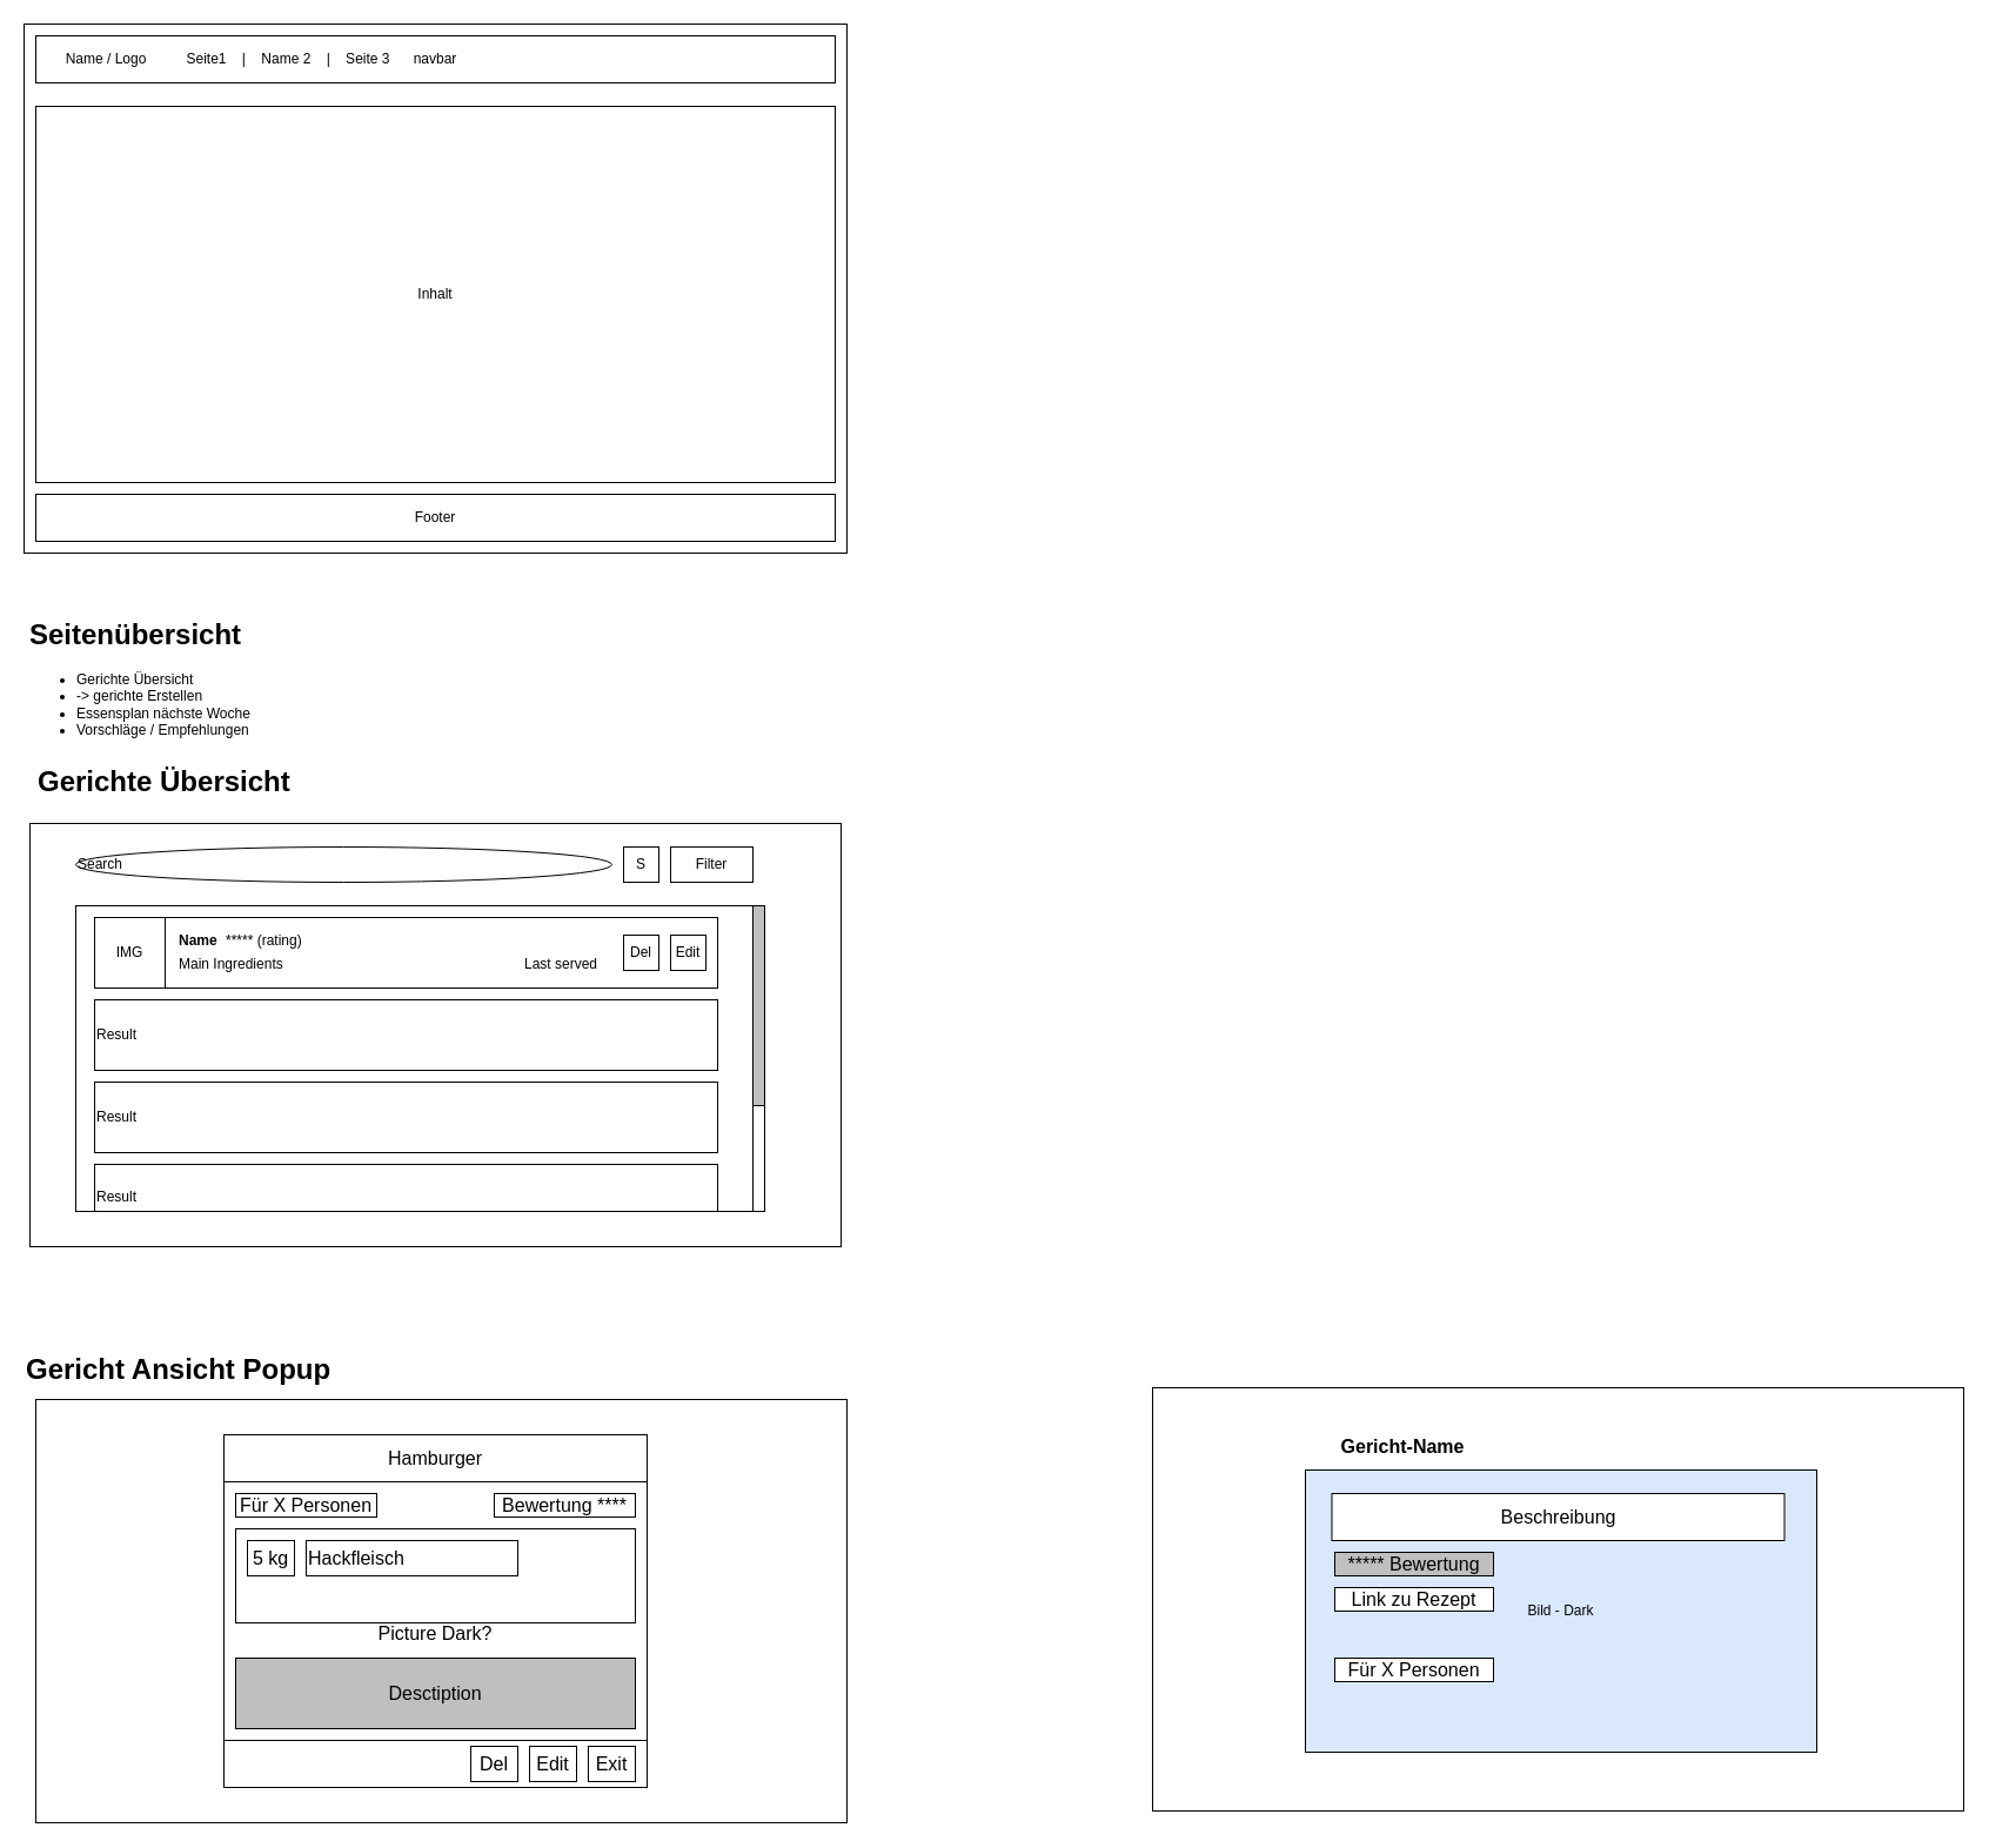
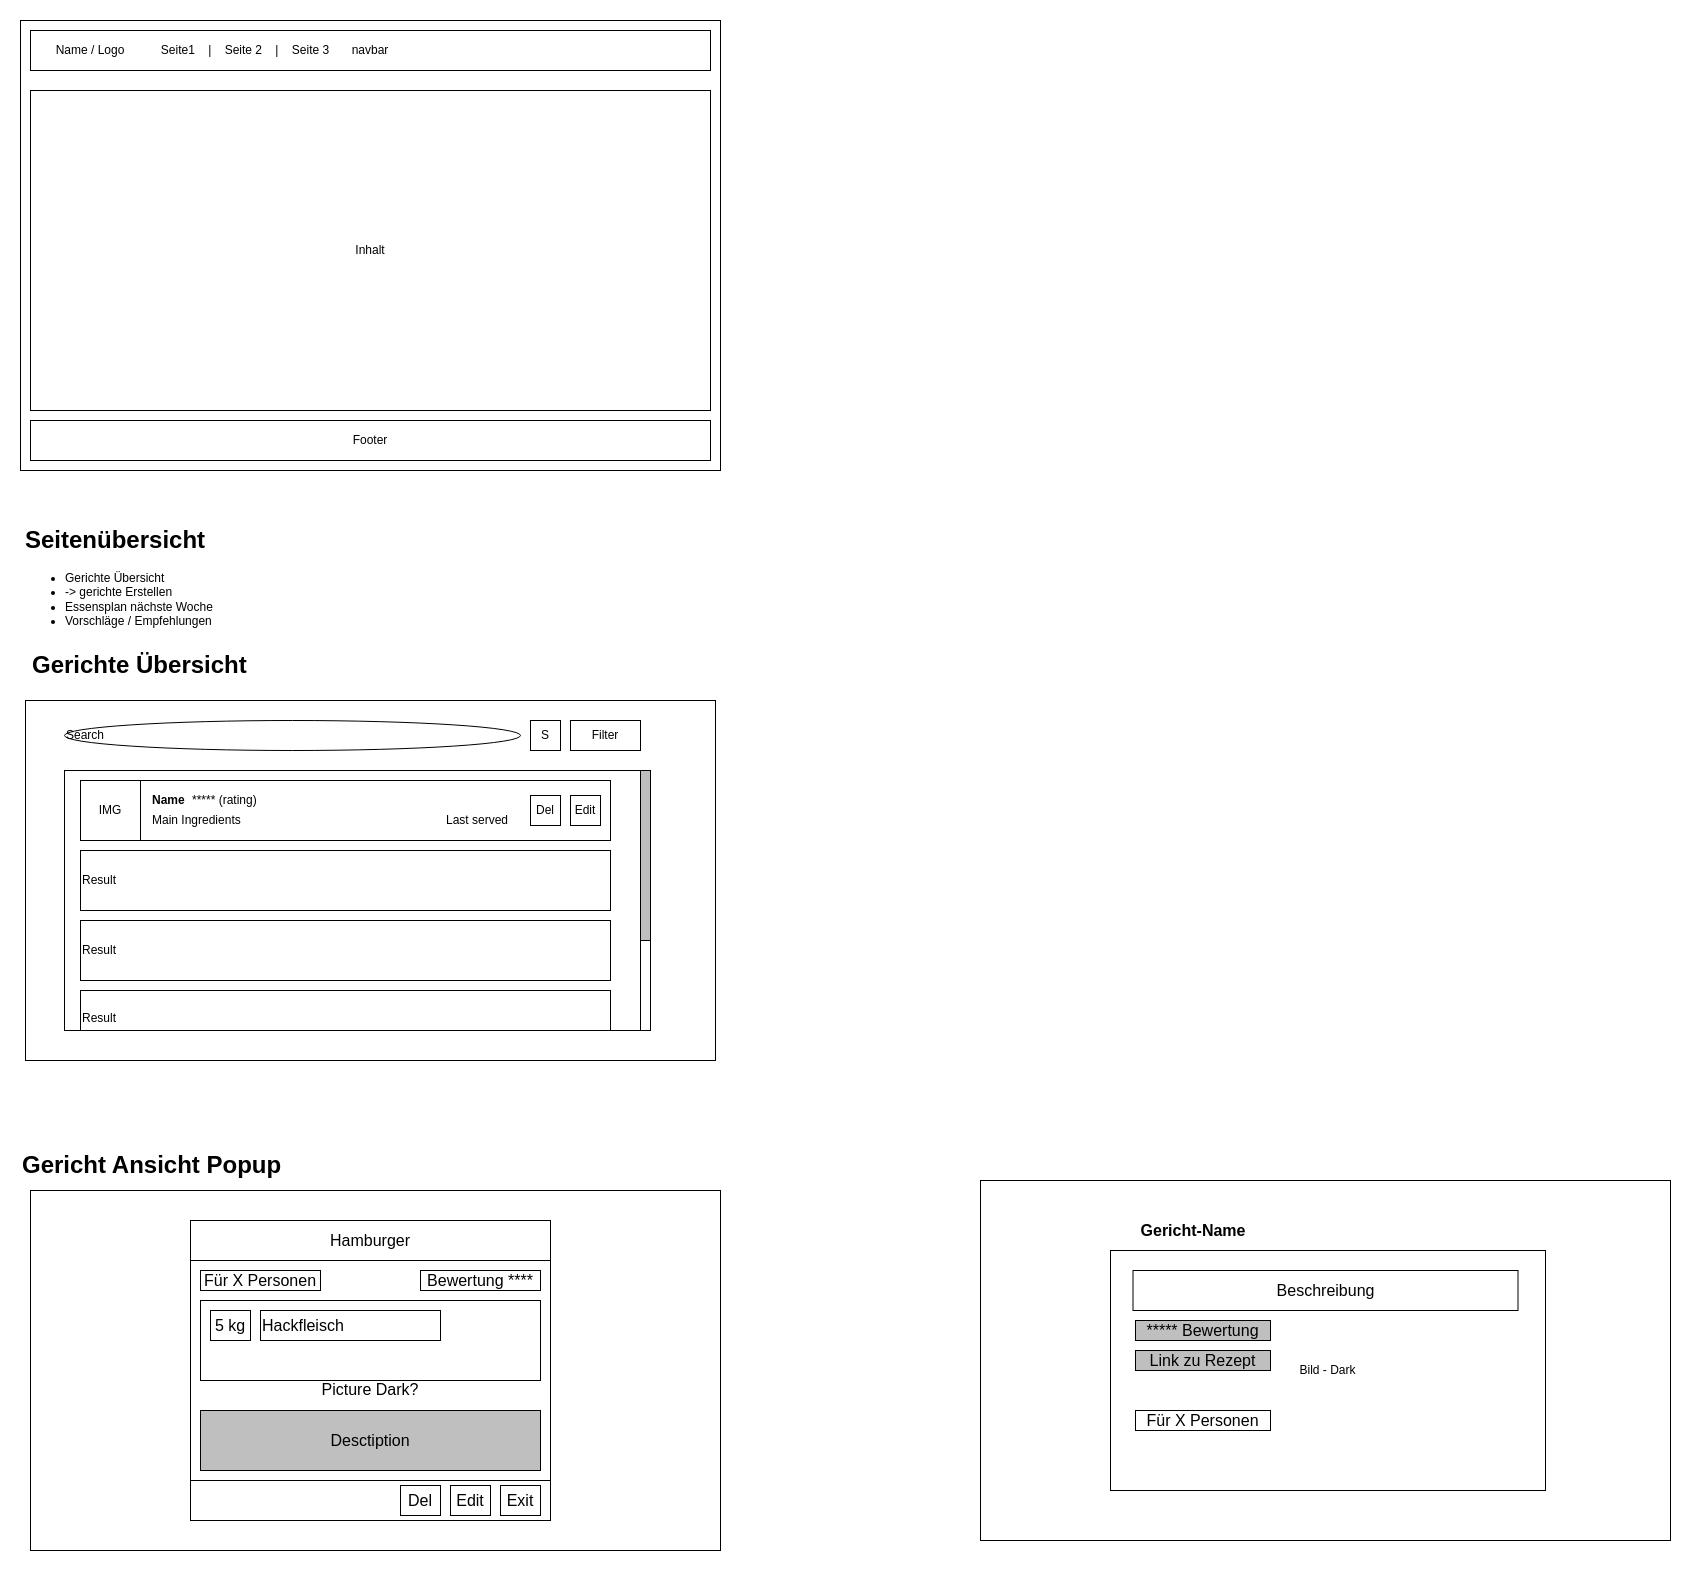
  <mxCell id="0" />
  <mxCell id="1" parent="0" />
  <mxCell id="2" value="Seite" style="rounded=0;whiteSpace=wrap;html=1;" parent="1" vertex="1"><mxGeometry x="20" y="20" width="700" height="450" as="geometry" /></mxCell>
  <mxCell id="3" value="navbar" style="rounded=0;whiteSpace=wrap;html=1;" parent="1" vertex="1"><mxGeometry x="30" y="30" width="680" height="40" as="geometry" /></mxCell>
  <mxCell id="4" value="Footer" style="rounded=0;whiteSpace=wrap;html=1;" parent="1" vertex="1"><mxGeometry x="30" y="420" width="680" height="40" as="geometry" /></mxCell>
  <mxCell id="5" value="Name / Logo" style="text;html=1;strokeColor=none;fillColor=none;align=center;verticalAlign=middle;whiteSpace=wrap;rounded=0;" parent="1" vertex="1"><mxGeometry x="50" y="40" width="80" height="20" as="geometry" /></mxCell>
- <mxCell id="6" value="Seite1&amp;nbsp; &amp;nbsp; |&amp;nbsp; &amp;nbsp; Name 2&amp;nbsp; &amp;nbsp; |&amp;nbsp; &amp;nbsp; Seite 3" style="text;html=1;strokeColor=none;fillColor=none;align=center;verticalAlign=middle;whiteSpace=wrap;rounded=0;" parent="1" vertex="1"><mxGeometry x="150" y="40" width="190" height="20" as="geometry" /></mxCell>
+ <mxCell id="6" value="Seite1&amp;nbsp; &amp;nbsp; |&amp;nbsp; &amp;nbsp; Seite 2&amp;nbsp; &amp;nbsp; |&amp;nbsp; &amp;nbsp; Seite 3" style="text;html=1;strokeColor=none;fillColor=none;align=center;verticalAlign=middle;whiteSpace=wrap;rounded=0;" parent="1" vertex="1"><mxGeometry x="150" y="40" width="190" height="20" as="geometry" /></mxCell>
  <mxCell id="7" value="Inhalt" style="rounded=0;whiteSpace=wrap;html=1;" parent="1" vertex="1"><mxGeometry x="30" y="90" width="680" height="320" as="geometry" /></mxCell>
  <mxCell id="8" value="&lt;h1&gt;Seitenübersicht&lt;/h1&gt;&lt;p&gt;&lt;/p&gt;&lt;ul&gt;&lt;li&gt;Gerichte Übersicht&amp;nbsp;&lt;/li&gt;&lt;li&gt;-&amp;gt; gerichte Erstellen&lt;/li&gt;&lt;li&gt;Essensplan nächste Woche&lt;/li&gt;&lt;li&gt;Vorschläge / Empfehlungen&lt;/li&gt;&lt;/ul&gt;&lt;p&gt;&lt;/p&gt;" style="text;html=1;strokeColor=none;fillColor=none;spacing=5;spacingTop=-20;whiteSpace=wrap;overflow=hidden;rounded=0;" parent="1" vertex="1"><mxGeometry x="20" y="520" width="330" height="120" as="geometry" /></mxCell>
  <mxCell id="9" value="" style="rounded=0;whiteSpace=wrap;html=1;" parent="1" vertex="1"><mxGeometry x="25" y="700" width="690" height="360" as="geometry" /></mxCell>
  <mxCell id="10" value="&lt;font style=&quot;font-size: 24px&quot;&gt;Gerichte Übersicht&lt;/font&gt;" style="text;html=1;strokeColor=none;fillColor=none;align=left;verticalAlign=middle;whiteSpace=wrap;rounded=0;fontStyle=1" parent="1" vertex="1"><mxGeometry x="30" y="650" width="410" height="30" as="geometry" /></mxCell>
  <mxCell id="11" value="Search" style="ellipse;whiteSpace=wrap;html=1;align=left;" parent="1" vertex="1"><mxGeometry x="64" y="720" width="456" height="30" as="geometry" /></mxCell>
  <mxCell id="12" value="" style="rounded=0;whiteSpace=wrap;html=1;align=left;" parent="1" vertex="1"><mxGeometry x="64" y="770" width="576" height="260" as="geometry" /></mxCell>
  <mxCell id="13" value="Result" style="rounded=0;whiteSpace=wrap;html=1;align=left;" parent="1" vertex="1"><mxGeometry x="80" y="780" width="530" height="60" as="geometry" /></mxCell>
  <mxCell id="14" value="Result" style="rounded=0;whiteSpace=wrap;html=1;align=left;" parent="1" vertex="1"><mxGeometry x="80" y="850" width="530" height="60" as="geometry" /></mxCell>
  <mxCell id="15" value="Result" style="rounded=0;whiteSpace=wrap;html=1;align=left;" parent="1" vertex="1"><mxGeometry x="80" y="920" width="530" height="60" as="geometry" /></mxCell>
  <mxCell id="16" value="Edit" style="rounded=0;whiteSpace=wrap;html=1;align=center;" parent="1" vertex="1"><mxGeometry x="570" y="795" width="30" height="30" as="geometry" /></mxCell>
  <mxCell id="17" value="Name" style="text;html=1;strokeColor=none;fillColor=none;align=left;verticalAlign=middle;whiteSpace=wrap;rounded=0;fontStyle=1" parent="1" vertex="1"><mxGeometry x="150" y="790" width="40" height="20" as="geometry" /></mxCell>
  <mxCell id="18" value="&lt;span&gt;IMG&lt;/span&gt;" style="rounded=0;whiteSpace=wrap;html=1;align=center;" parent="1" vertex="1"><mxGeometry x="80" y="780" width="60" height="60" as="geometry" /></mxCell>
  <mxCell id="19" value="Del" style="rounded=0;whiteSpace=wrap;html=1;align=center;" parent="1" vertex="1"><mxGeometry x="530" y="795" width="30" height="30" as="geometry" /></mxCell>
  <mxCell id="20" value="***** (rating)" style="text;html=1;strokeColor=none;fillColor=none;align=left;verticalAlign=middle;whiteSpace=wrap;rounded=0;" parent="1" vertex="1"><mxGeometry x="190" y="790" width="70" height="20" as="geometry" /></mxCell>
  <mxCell id="21" value="Main Ingredients" style="text;html=1;strokeColor=none;fillColor=none;align=left;verticalAlign=middle;whiteSpace=wrap;rounded=0;fontStyle=0" parent="1" vertex="1"><mxGeometry x="150" y="810" width="110" height="20" as="geometry" /></mxCell>
  <mxCell id="22" value="Last served" style="text;html=1;strokeColor=none;fillColor=none;align=right;verticalAlign=middle;whiteSpace=wrap;rounded=0;fontStyle=0" parent="1" vertex="1"><mxGeometry x="400" y="810" width="110" height="20" as="geometry" /></mxCell>
  <mxCell id="23" value="Filter" style="rounded=0;whiteSpace=wrap;html=1;align=center;" parent="1" vertex="1"><mxGeometry x="570" y="720" width="70" height="30" as="geometry" /></mxCell>
  <mxCell id="24" value="" style="rounded=0;whiteSpace=wrap;html=1;align=center;" parent="1" vertex="1"><mxGeometry x="640" y="770" width="10" height="260" as="geometry" /></mxCell>
  <mxCell id="25" value="" style="rounded=0;whiteSpace=wrap;html=1;align=center;fillColor=#BFBFBF;" parent="1" vertex="1"><mxGeometry x="640" y="770" width="10" height="170" as="geometry" /></mxCell>
  <mxCell id="26" value="&lt;br&gt;Result" style="rounded=0;whiteSpace=wrap;html=1;align=left;" parent="1" vertex="1"><mxGeometry x="80" y="990" width="530" height="40" as="geometry" /></mxCell>
  <mxCell id="27" value="S" style="rounded=0;whiteSpace=wrap;html=1;align=center;" parent="1" vertex="1"><mxGeometry x="530" y="720" width="30" height="30" as="geometry" /></mxCell>
  <mxCell id="28" value="" style="rounded=0;whiteSpace=wrap;html=1;" vertex="1" parent="1"><mxGeometry x="980" y="1180" width="690" height="360" as="geometry" /></mxCell>
  <mxCell id="29" value="&lt;font style=&quot;font-size: 24px&quot;&gt;Gericht Ansicht Popup&lt;/font&gt;" style="text;html=1;strokeColor=none;fillColor=none;align=left;verticalAlign=middle;whiteSpace=wrap;rounded=0;fontStyle=1" vertex="1" parent="1"><mxGeometry x="20" y="1150" width="410" height="30" as="geometry" /></mxCell>
- <mxCell id="30" value="Bild - Dark" style="rounded=0;whiteSpace=wrap;html=1;fillColor=#dae8fc;" vertex="1" parent="1"><mxGeometry x="1110" y="1250" width="435" height="240" as="geometry" /></mxCell>
+ <mxCell id="30" value="Bild - Dark" style="rounded=0;whiteSpace=wrap;html=1;" vertex="1" parent="1"><mxGeometry x="1110" y="1250" width="435" height="240" as="geometry" /></mxCell>
  <mxCell id="31" value="Gericht-Name" style="text;html=1;strokeColor=none;fillColor=none;align=center;verticalAlign=middle;whiteSpace=wrap;rounded=0;fontStyle=1;fontSize=16;" vertex="1" parent="1"><mxGeometry x="1137.5" y="1220" width="110" height="20" as="geometry" /></mxCell>
  <mxCell id="32" value="Beschreibung" style="rounded=0;whiteSpace=wrap;html=1;fontSize=16;" vertex="1" parent="1"><mxGeometry x="1132.5" y="1270" width="385" height="40" as="geometry" /></mxCell>
  <mxCell id="33" value="***** Bewertung" style="rounded=0;whiteSpace=wrap;html=1;fontSize=16;fillColor=#bfbfbf;" vertex="1" parent="1"><mxGeometry x="1135" y="1320" width="135" height="20" as="geometry" /></mxCell>
  <mxCell id="34" value="Für X Personen" style="rounded=0;whiteSpace=wrap;html=1;fontSize=16;" vertex="1" parent="1"><mxGeometry x="1135" y="1410" width="135" height="20" as="geometry" /></mxCell>
- <mxCell id="35" value="Link zu Rezept" style="rounded=0;whiteSpace=wrap;html=1;fontSize=16;" vertex="1" parent="1"><mxGeometry x="1135" y="1350" width="135" height="20" as="geometry" /></mxCell>
+ <mxCell id="35" value="Link zu Rezept" style="rounded=0;whiteSpace=wrap;html=1;fontSize=16;fillColor=#bfbfbf;" vertex="1" parent="1"><mxGeometry x="1135" y="1350" width="135" height="20" as="geometry" /></mxCell>
  <mxCell id="36" value="" style="rounded=0;whiteSpace=wrap;html=1;" vertex="1" parent="1"><mxGeometry x="30" y="1190" width="690" height="360" as="geometry" /></mxCell>
  <mxCell id="37" value="" style="rounded=0;whiteSpace=wrap;html=1;fontSize=16;" vertex="1" parent="1"><mxGeometry x="190" y="1220" width="360" height="300" as="geometry" /></mxCell>
  <mxCell id="38" value="Hamburger" style="rounded=0;whiteSpace=wrap;html=1;fontSize=16;" vertex="1" parent="1"><mxGeometry x="190" y="1220" width="360" height="40" as="geometry" /></mxCell>
  <mxCell id="39" value="" style="rounded=0;whiteSpace=wrap;html=1;fontSize=16;" vertex="1" parent="1"><mxGeometry x="190" y="1480" width="360" height="40" as="geometry" /></mxCell>
  <mxCell id="40" value="Edit" style="rounded=0;whiteSpace=wrap;html=1;fontSize=16;" vertex="1" parent="1"><mxGeometry x="450" y="1485" width="40" height="30" as="geometry" /></mxCell>
  <mxCell id="41" value="Del" style="rounded=0;whiteSpace=wrap;html=1;fontSize=16;" vertex="1" parent="1"><mxGeometry x="400" y="1485" width="40" height="30" as="geometry" /></mxCell>
  <mxCell id="42" value="Exit" style="rounded=0;whiteSpace=wrap;html=1;fontSize=16;" vertex="1" parent="1"><mxGeometry x="500" y="1485" width="40" height="30" as="geometry" /></mxCell>
  <mxCell id="43" value="&lt;br&gt;&lt;br&gt;Picture Dark?" style="rounded=0;whiteSpace=wrap;html=1;fontSize=16;" vertex="1" parent="1"><mxGeometry x="190" y="1260" width="360" height="220" as="geometry" /></mxCell>
  <mxCell id="44" value="Desctiption" style="rounded=0;whiteSpace=wrap;html=1;fontSize=16;fillColor=#bfbfbf;" vertex="1" parent="1"><mxGeometry x="200" y="1410" width="340" height="60" as="geometry" /></mxCell>
  <mxCell id="45" value="Für X Personen" style="rounded=0;whiteSpace=wrap;html=1;fontSize=16;" vertex="1" parent="1"><mxGeometry x="200" y="1270" width="120" height="20" as="geometry" /></mxCell>
  <mxCell id="46" value="Bewertung ****" style="rounded=0;whiteSpace=wrap;html=1;fontSize=16;" vertex="1" parent="1"><mxGeometry x="420" y="1270" width="120" height="20" as="geometry" /></mxCell>
  <mxCell id="47" value="&lt;div&gt;&lt;br&gt;&lt;/div&gt;" style="rounded=0;whiteSpace=wrap;html=1;fontSize=16;align=left;" vertex="1" parent="1"><mxGeometry x="200" y="1300" width="340" height="80" as="geometry" /></mxCell>
  <mxCell id="48" value="Hackfleisch" style="rounded=0;whiteSpace=wrap;html=1;fontSize=16;align=left;" vertex="1" parent="1"><mxGeometry x="260" y="1310" width="180" height="30" as="geometry" /></mxCell>
  <mxCell id="49" value="5 kg" style="rounded=0;whiteSpace=wrap;html=1;fontSize=16;" vertex="1" parent="1"><mxGeometry x="210" y="1310" width="40" height="30" as="geometry" /></mxCell>
